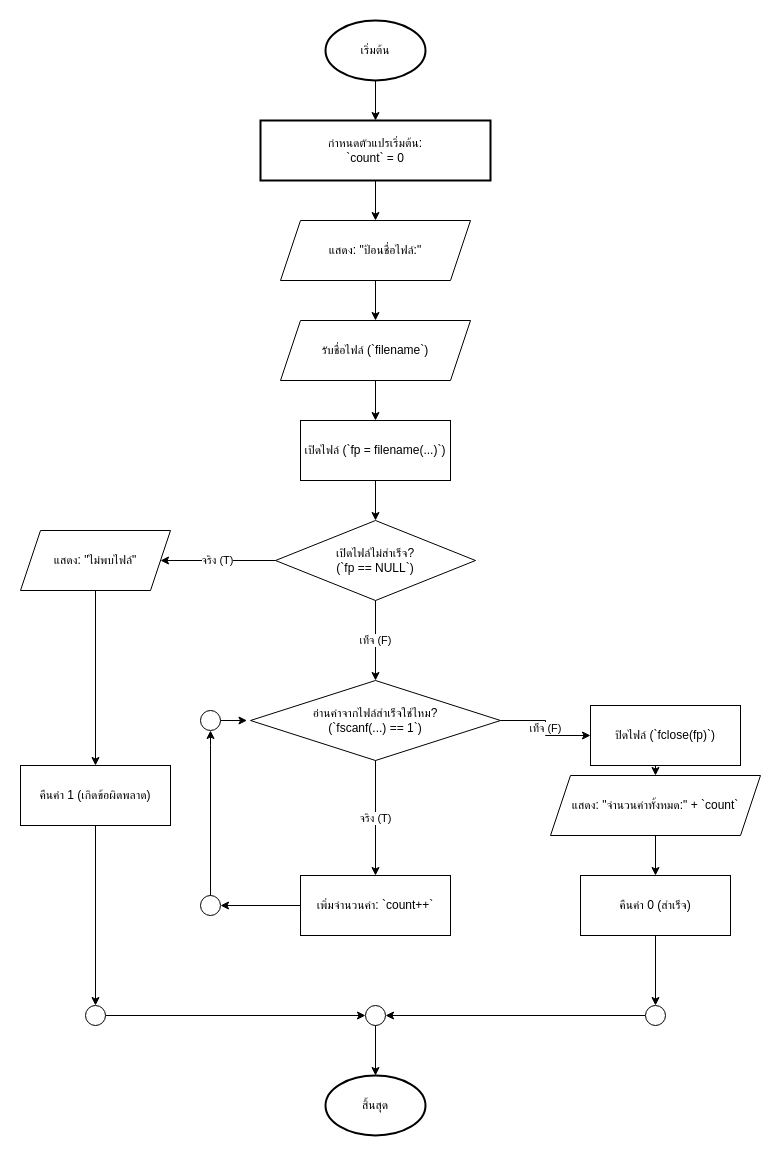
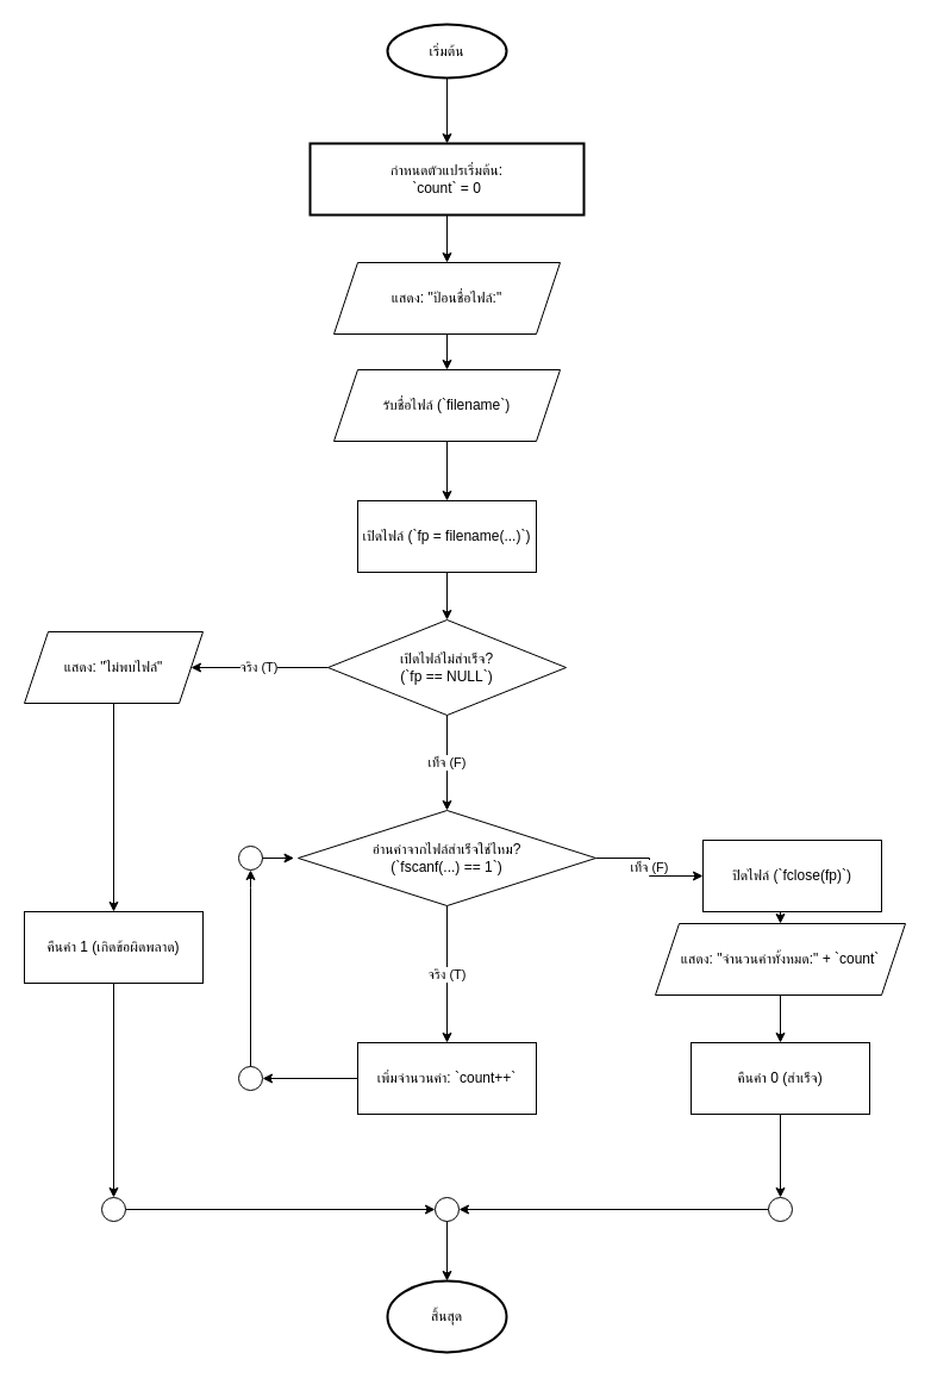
  <mxCell id="0" />
  <mxCell id="1" parent="0" />
- <mxCell id="2" value="เริ่มต้น" style="strokeWidth=2;html=1;shape=mxgraph.flowchart.start_1;whiteSpace=wrap;" vertex="1" parent="1"><mxGeometry x="325" y="20" width="100" height="60" as="geometry" /></mxCell>
+ <mxCell id="2" value="เริ่มต้น" style="strokeWidth=2;html=1;shape=mxgraph.flowchart.start_1;whiteSpace=wrap;" vertex="1" parent="1"><mxGeometry x="325" y="20" width="100" height="45" as="geometry" /></mxCell>
  <mxCell id="3" value="กำหนดตัวแปรเริ่มต้น:&lt;br&gt;`count` = 0" style="whiteSpace=wrap;html=1;strokeWidth=2;" vertex="1" parent="1"><mxGeometry x="260" y="120" width="230" height="60" as="geometry" /></mxCell>
  <mxCell id="4" style="edgeStyle=orthogonalEdgeStyle;rounded=0;orthogonalLoop=1;jettySize=auto;html=1;exitX=0.5;exitY=1;entryX=0.5;entryY=0;" edge="1" parent="1" source="2" target="3"><mxGeometry relative="1" as="geometry" /></mxCell>
  <mxCell id="5" value="แสดง: &quot;ป้อนชื่อไฟล์:&quot;" style="shape=parallelogram;perimeter=parallelogramPerimeter;whiteSpace=wrap;html=1;fixedSize=1;" vertex="1" parent="1"><mxGeometry x="280" y="220" width="190" height="60" as="geometry" /></mxCell>
  <mxCell id="6" style="edgeStyle=orthogonalEdgeStyle;rounded=0;orthogonalLoop=1;jettySize=auto;html=1;exitX=0.5;exitY=1;entryX=0.5;entryY=0;" edge="1" parent="1" source="3" target="5"><mxGeometry relative="1" as="geometry" /></mxCell>
- <mxCell id="7" value="รับชื่อไฟล์ (`filename`)" style="shape=parallelogram;perimeter=parallelogramPerimeter;whiteSpace=wrap;html=1;fixedSize=1;" vertex="1" parent="1"><mxGeometry x="280" y="320" width="190" height="60" as="geometry" /></mxCell>
+ <mxCell id="7" value="รับชื่อไฟล์ (`filename`)" style="shape=parallelogram;perimeter=parallelogramPerimeter;whiteSpace=wrap;html=1;fixedSize=1;" vertex="1" parent="1"><mxGeometry x="280" y="310" width="190" height="60" as="geometry" /></mxCell>
  <mxCell id="8" style="edgeStyle=orthogonalEdgeStyle;rounded=0;orthogonalLoop=1;jettySize=auto;html=1;exitX=0.5;exitY=1;entryX=0.5;entryY=0;" edge="1" parent="1" source="5" target="7"><mxGeometry relative="1" as="geometry" /></mxCell>
  <mxCell id="9" value="เปิดไฟล์ (`fp = filename(...)`)" style="whiteSpace=wrap;html=1;" vertex="1" parent="1"><mxGeometry x="300" y="420" width="150" height="60" as="geometry" /></mxCell>
  <mxCell id="10" style="edgeStyle=orthogonalEdgeStyle;rounded=0;orthogonalLoop=1;jettySize=auto;html=1;exitX=0.5;exitY=1;entryX=0.5;entryY=0;" edge="1" parent="1" source="7" target="9"><mxGeometry relative="1" as="geometry" /></mxCell>
  <mxCell id="11" value="เปิดไฟล์ไม่สำเร็จ?&lt;br&gt;(`fp == NULL`)" style="rhombus;whiteSpace=wrap;html=1;" vertex="1" parent="1"><mxGeometry x="275" y="520" width="200" height="80" as="geometry" /></mxCell>
  <mxCell id="12" style="edgeStyle=orthogonalEdgeStyle;rounded=0;orthogonalLoop=1;jettySize=auto;html=1;exitX=0.5;exitY=1;entryX=0.5;entryY=0;" edge="1" parent="1" source="9" target="11"><mxGeometry relative="1" as="geometry" /></mxCell>
  <mxCell id="13" style="edgeStyle=orthogonalEdgeStyle;rounded=0;orthogonalLoop=1;jettySize=auto;html=1;exitX=0.5;exitY=1;exitDx=0;exitDy=0;entryX=0.5;entryY=0;entryDx=0;entryDy=0;" edge="1" parent="1" source="14" target="17"><mxGeometry relative="1" as="geometry" /></mxCell>
  <mxCell id="14" value="แสดง: &quot;ไม่พบไฟล์&quot;" style="shape=parallelogram;perimeter=parallelogramPerimeter;whiteSpace=wrap;html=1;fixedSize=1;" vertex="1" parent="1"><mxGeometry x="20" y="530" width="150" height="60" as="geometry" /></mxCell>
  <mxCell id="15" value="จริง (T)" style="edgeStyle=orthogonalEdgeStyle;rounded=0;orthogonalLoop=1;jettySize=auto;html=1;exitX=0;exitY=0.5;entryX=1;entryY=0.5;exitDx=0;exitDy=0;entryDx=0;entryDy=0;" edge="1" parent="1" source="11" target="14"><mxGeometry relative="1" as="geometry" /></mxCell>
  <mxCell id="16" style="edgeStyle=orthogonalEdgeStyle;rounded=0;orthogonalLoop=1;jettySize=auto;html=1;exitX=0.5;exitY=1;exitDx=0;exitDy=0;entryX=0.5;entryY=0;entryDx=0;entryDy=0;" edge="1" parent="1" source="17" target="37"><mxGeometry relative="1" as="geometry" /></mxCell>
  <mxCell id="17" value="คืนค่า 1 (เกิดข้อผิดพลาด)" style="whiteSpace=wrap;html=1;" vertex="1" parent="1"><mxGeometry x="20" y="765" width="150" height="60" as="geometry" /></mxCell>
  <mxCell id="18" value="อ่านคำจากไฟล์สำเร็จใช่ไหม?&lt;br&gt;(`fscanf(...) == 1`)" style="rhombus;whiteSpace=wrap;html=1;" vertex="1" parent="1"><mxGeometry x="250" y="680" width="250" height="80" as="geometry" /></mxCell>
  <mxCell id="19" value="เท็จ (F)" style="edgeStyle=orthogonalEdgeStyle;rounded=0;orthogonalLoop=1;jettySize=auto;html=1;exitX=0.5;exitY=1;entryX=0.5;entryY=0;" edge="1" parent="1" source="11" target="18"><mxGeometry relative="1" as="geometry"><Array as="points"><mxPoint x="375" y="640" /></Array></mxGeometry></mxCell>
  <mxCell id="20" value="เพิ่มจำนวนคำ: `count++`" style="whiteSpace=wrap;html=1;" vertex="1" parent="1"><mxGeometry x="300" y="875" width="150" height="60" as="geometry" /></mxCell>
  <mxCell id="21" value="จริง (T)" style="edgeStyle=orthogonalEdgeStyle;rounded=0;orthogonalLoop=1;jettySize=auto;html=1;exitX=0.5;exitY=1;entryX=0.5;entryY=0;" edge="1" parent="1" source="18" target="20"><mxGeometry relative="1" as="geometry" /></mxCell>
  <mxCell id="22" value="" style="ellipse;whiteSpace=wrap;html=1;" vertex="1" parent="1"><mxGeometry x="200" y="895" width="20" height="20" as="geometry" /></mxCell>
  <mxCell id="23" style="edgeStyle=orthogonalEdgeStyle;rounded=0;orthogonalLoop=1;jettySize=auto;html=1;exitX=0;exitY=0.5;entryX=1;entryY=0.5;entryDx=0;entryDy=0;" edge="1" parent="1" source="20" target="22"><mxGeometry relative="1" as="geometry" /></mxCell>
  <mxCell id="24" style="edgeStyle=orthogonalEdgeStyle;rounded=0;orthogonalLoop=1;jettySize=auto;html=1;exitX=0.5;exitY=0;entryX=0.5;entryY=1;entryDx=0;entryDy=0;" edge="1" parent="1" source="22" target="33"><mxGeometry relative="1" as="geometry"><Array as="points"><mxPoint x="210" y="745" /><mxPoint x="210" y="745" /></Array></mxGeometry></mxCell>
  <mxCell id="25" value="ปิดไฟล์ (`fclose(fp)`)" style="whiteSpace=wrap;html=1;" vertex="1" parent="1"><mxGeometry x="590" y="705" width="150" height="60" as="geometry" /></mxCell>
  <mxCell id="26" value="เท็จ (F)" style="edgeStyle=orthogonalEdgeStyle;rounded=0;orthogonalLoop=1;jettySize=auto;html=1;exitX=1;exitY=0.5;entryX=0;entryY=0.5;exitDx=0;exitDy=0;" edge="1" parent="1" source="18" target="25"><mxGeometry relative="1" as="geometry"><mxPoint x="580" y="720" as="sourcePoint" /></mxGeometry></mxCell>
  <mxCell id="27" value="แสดง: &quot;จำนวนคำทั้งหมด:&quot; + `count`" style="shape=parallelogram;perimeter=parallelogramPerimeter;whiteSpace=wrap;html=1;fixedSize=1;" vertex="1" parent="1"><mxGeometry x="550" y="775" width="210" height="60" as="geometry" /></mxCell>
  <mxCell id="28" style="edgeStyle=orthogonalEdgeStyle;rounded=0;orthogonalLoop=1;jettySize=auto;html=1;exitX=0.5;exitY=1;entryX=0.5;entryY=0;" edge="1" parent="1" source="25" target="27"><mxGeometry relative="1" as="geometry" /></mxCell>
  <mxCell id="29" style="edgeStyle=orthogonalEdgeStyle;rounded=0;orthogonalLoop=1;jettySize=auto;html=1;exitX=0.5;exitY=1;exitDx=0;exitDy=0;entryX=0.5;entryY=0;entryDx=0;entryDy=0;" edge="1" parent="1" source="30" target="39"><mxGeometry relative="1" as="geometry"><mxPoint x="560" y="985" as="targetPoint" /></mxGeometry></mxCell>
  <mxCell id="30" value="คืนค่า 0 (สำเร็จ)" style="whiteSpace=wrap;html=1;" vertex="1" parent="1"><mxGeometry x="580" y="875" width="150" height="60" as="geometry" /></mxCell>
  <mxCell id="31" style="edgeStyle=orthogonalEdgeStyle;rounded=0;orthogonalLoop=1;jettySize=auto;html=1;exitX=0.5;exitY=1;entryX=0.5;entryY=0;" edge="1" parent="1" source="27" target="30"><mxGeometry relative="1" as="geometry" /></mxCell>
  <mxCell id="32" value="สิ้นสุด" style="strokeWidth=2;html=1;shape=mxgraph.flowchart.start_1;whiteSpace=wrap;" vertex="1" parent="1"><mxGeometry x="325" y="1075" width="100" height="60" as="geometry" /></mxCell>
  <mxCell id="33" value="" style="ellipse;whiteSpace=wrap;html=1;" vertex="1" parent="1"><mxGeometry x="200" y="710" width="20" height="20" as="geometry" /></mxCell>
  <mxCell id="34" style="edgeStyle=orthogonalEdgeStyle;rounded=0;orthogonalLoop=1;jettySize=auto;html=1;exitX=1;exitY=0.5;exitDx=0;exitDy=0;entryX=-0.014;entryY=0.5;entryDx=0;entryDy=0;entryPerimeter=0;" edge="1" parent="1" source="33" target="18"><mxGeometry relative="1" as="geometry" /></mxCell>
  <mxCell id="35" value="" style="ellipse;whiteSpace=wrap;html=1;" vertex="1" parent="1"><mxGeometry x="365" y="1005" width="20" height="20" as="geometry" /></mxCell>
  <mxCell id="36" style="edgeStyle=orthogonalEdgeStyle;rounded=0;orthogonalLoop=1;jettySize=auto;html=1;exitX=1;exitY=0.5;exitDx=0;exitDy=0;entryX=0;entryY=0.5;entryDx=0;entryDy=0;" edge="1" parent="1" source="37" target="35"><mxGeometry relative="1" as="geometry" /></mxCell>
  <mxCell id="37" value="" style="ellipse;whiteSpace=wrap;html=1;" vertex="1" parent="1"><mxGeometry x="85" y="1005" width="20" height="20" as="geometry" /></mxCell>
  <mxCell id="38" style="edgeStyle=orthogonalEdgeStyle;rounded=0;orthogonalLoop=1;jettySize=auto;html=1;exitX=0;exitY=0.5;exitDx=0;exitDy=0;entryX=1;entryY=0.5;entryDx=0;entryDy=0;" edge="1" parent="1" source="39" target="35"><mxGeometry relative="1" as="geometry" /></mxCell>
  <mxCell id="39" value="" style="ellipse;whiteSpace=wrap;html=1;" vertex="1" parent="1"><mxGeometry x="645" y="1005" width="20" height="20" as="geometry" /></mxCell>
  <mxCell id="40" style="edgeStyle=orthogonalEdgeStyle;rounded=0;orthogonalLoop=1;jettySize=auto;html=1;exitX=0.5;exitY=1;exitDx=0;exitDy=0;entryX=0.5;entryY=0;entryDx=0;entryDy=0;entryPerimeter=0;" edge="1" parent="1" source="35" target="32"><mxGeometry relative="1" as="geometry" /></mxCell>
